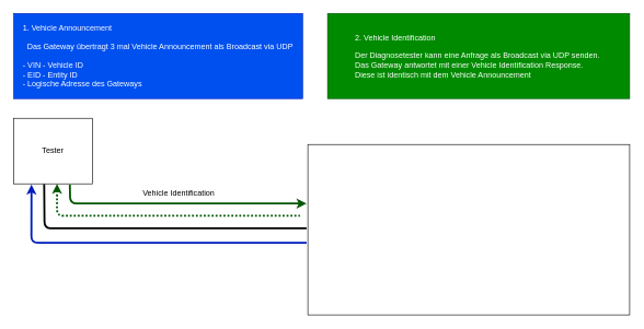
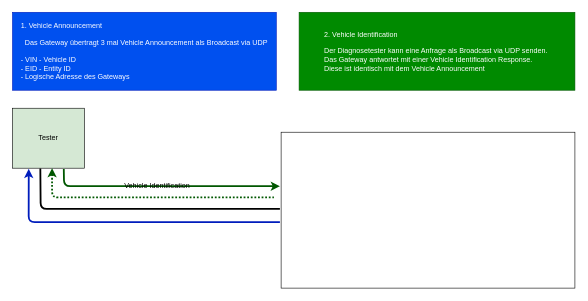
  <mxCell id="0" />
  <mxCell id="1" parent="0" />
  <mxCell id="2" value="" style="rounded=0;whiteSpace=wrap;html=1;" vertex="1" parent="1"><mxGeometry x="468" y="220" width="490" height="260" as="geometry" /></mxCell>
- <mxCell id="3" value="Tester" style="rounded=0;whiteSpace=wrap;html=1;" vertex="1" parent="1"><mxGeometry x="20" y="180" width="120" height="100" as="geometry" /></mxCell>
+ <mxCell id="3" value="Tester" style="rounded=0;whiteSpace=wrap;html=1;fillColor=#d5e8d4;" vertex="1" parent="1"><mxGeometry x="20" y="180" width="120" height="100" as="geometry" /></mxCell>
  <mxCell id="4" value="&lt;div style=&quot;text-align: left;&quot;&gt;&lt;span style=&quot;background-color: initial;&quot;&gt;1. Vehicle Announcement&lt;/span&gt;&lt;/div&gt;&lt;div style=&quot;text-align: left;&quot;&gt;&lt;span style=&quot;background-color: initial;&quot;&gt;&lt;br&gt;&lt;/span&gt;&lt;/div&gt;&lt;div style=&quot;text-align: left;&quot;&gt;&lt;span style=&quot;background-color: initial;&quot;&gt;&amp;nbsp; Das Gateway übertragt 3 mal Vehicle Announcement als Broadcast via UDP&lt;/span&gt;&lt;/div&gt;&lt;div style=&quot;text-align: left;&quot;&gt;&lt;span style=&quot;background-color: initial;&quot;&gt;&lt;br&gt;&lt;/span&gt;&lt;/div&gt;&lt;div style=&quot;text-align: left;&quot;&gt;&lt;span style=&quot;background-color: initial;&quot;&gt;- VIN - Vehicle ID&lt;/span&gt;&lt;/div&gt;&lt;div style=&quot;text-align: left;&quot;&gt;&lt;span style=&quot;background-color: initial;&quot;&gt;- EID - Entity ID&lt;/span&gt;&lt;/div&gt;&lt;div style=&quot;text-align: left;&quot;&gt;&lt;span style=&quot;background-color: initial;&quot;&gt;- Logische Adresse des Gateways&lt;/span&gt;&lt;/div&gt;" style="rounded=0;whiteSpace=wrap;html=1;fillColor=#0050ef;fontColor=#ffffff;strokeColor=#001DBC;" vertex="1" parent="1"><mxGeometry x="20" y="20" width="440" height="130" as="geometry" /></mxCell>
  <mxCell id="5" value="&lt;div style=&quot;text-align: left;&quot;&gt;&lt;span style=&quot;background-color: initial;&quot;&gt;2. Vehicle Identification&lt;/span&gt;&lt;/div&gt;&lt;div style=&quot;text-align: left;&quot;&gt;&lt;span style=&quot;background-color: initial;&quot;&gt;&lt;br&gt;&lt;/span&gt;&lt;/div&gt;&lt;div style=&quot;text-align: left;&quot;&gt;&lt;span style=&quot;background-color: initial;&quot;&gt;Der Diagnosetester kann eine Anfrage als Broadcast via UDP senden.&amp;nbsp;&lt;/span&gt;&lt;/div&gt;&lt;div style=&quot;text-align: left;&quot;&gt;&lt;span style=&quot;background-color: initial;&quot;&gt;Das Gateway antwortet mit einer Vehicle Identification Response.&amp;nbsp;&lt;/span&gt;&lt;/div&gt;&lt;div style=&quot;text-align: left;&quot;&gt;&lt;span style=&quot;background-color: initial;&quot;&gt;Diese ist identisch mit dem Vehicle Announcement&lt;/span&gt;&lt;/div&gt;" style="rounded=0;whiteSpace=wrap;html=1;fillColor=#008a00;fontColor=#ffffff;strokeColor=#005700;" vertex="1" parent="1"><mxGeometry x="498" y="20" width="460" height="130" as="geometry" /></mxCell>
  <mxCell id="6" value="" style="html=1;endArrow=none;endFill=0;strokeWidth=3;exitX=0.387;exitY=1.005;exitDx=0;exitDy=0;exitPerimeter=0;" edge="1" parent="1" source="3"><mxGeometry width="100" relative="1" as="geometry"><mxPoint x="66" y="280" as="sourcePoint" /><mxPoint x="466" y="348" as="targetPoint" /><Array as="points"><mxPoint x="67" y="348" /></Array></mxGeometry></mxCell>
  <mxCell id="7" value="" style="endArrow=classic;html=1;exitX=0.713;exitY=1.012;exitDx=0;exitDy=0;exitPerimeter=0;endFill=1;fillColor=#008a00;strokeColor=#005700;jumpSize=6;strokeWidth=3;" edge="1" parent="1" source="3"><mxGeometry width="50" height="50" relative="1" as="geometry"><mxPoint x="106" y="320" as="sourcePoint" /><mxPoint x="466" y="310" as="targetPoint" /><Array as="points"><mxPoint x="106" y="310" /></Array></mxGeometry></mxCell>
- <mxCell id="8" value="Vehicle Identification" style="text;html=1;align=center;verticalAlign=middle;resizable=0;points=[];autosize=1;strokeColor=none;fillColor=none;" vertex="1" parent="1"><mxGeometry x="206" y="280" width="130" height="30" as="geometry" /></mxCell>
+ <mxCell id="8" value="Vehicle Identification" style="text;html=1;align=center;verticalAlign=middle;resizable=0;points=[];autosize=1;strokeColor=none;fillColor=none;" vertex="1" parent="1"><mxGeometry x="196" y="295" width="130" height="30" as="geometry" /></mxCell>
  <mxCell id="9" value="" style="endArrow=none;html=1;endFill=0;fillColor=#008a00;strokeColor=#005700;jumpSize=6;strokeWidth=3;startArrow=classic;startFill=1;dashed=1;dashPattern=1 1;" edge="1" parent="1"><mxGeometry width="50" height="50" relative="1" as="geometry"><mxPoint x="86" y="280" as="sourcePoint" /><mxPoint x="456" y="328.8" as="targetPoint" /><Array as="points"><mxPoint x="86" y="328.8" /><mxPoint x="266" y="328.8" /><mxPoint x="356" y="328.8" /></Array></mxGeometry></mxCell>
  <mxCell id="10" value="" style="html=1;exitX=0.226;exitY=1.01;exitDx=0;exitDy=0;exitPerimeter=0;endArrow=none;endFill=0;strokeWidth=3;startArrow=classic;startFill=1;fillColor=#0050ef;strokeColor=#001DBC;" edge="1" parent="1" source="3"><mxGeometry width="100" relative="1" as="geometry"><mxPoint x="46.66" y="280" as="sourcePoint" /><mxPoint x="466" y="370" as="targetPoint" /><Array as="points"><mxPoint x="47" y="370" /><mxPoint x="246" y="370" /></Array></mxGeometry></mxCell>
